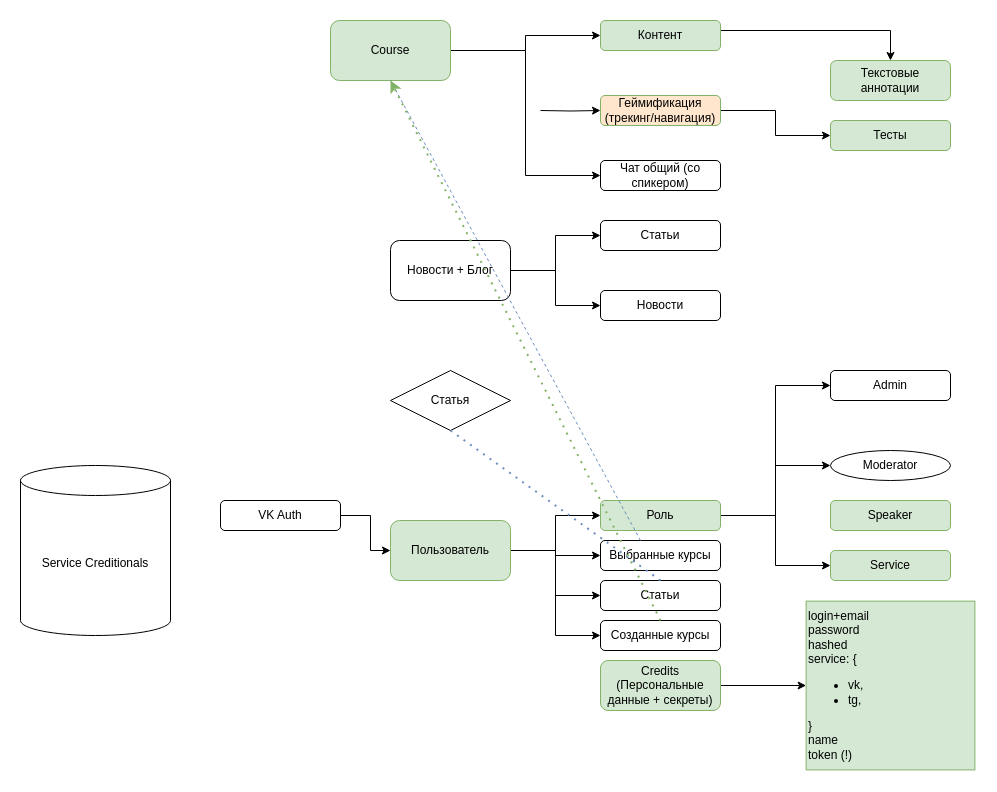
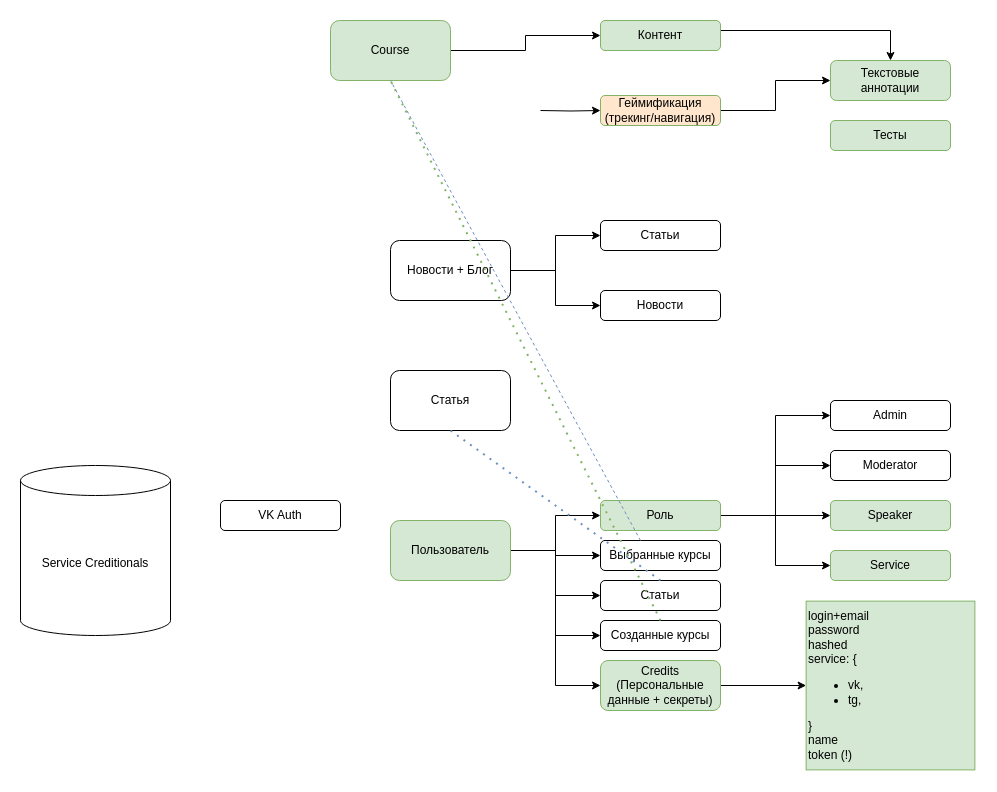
  <mxCell id="0" />
  <mxCell id="1" parent="0" />
  <mxCell id="2" style="edgeStyle=orthogonalEdgeStyle;rounded=0;orthogonalLoop=1;jettySize=auto;html=1;entryX=0;entryY=0.5;entryDx=0;entryDy=0;" edge="1" parent="1" target="10"><mxGeometry relative="1" as="geometry"><mxPoint x="540" y="110" as="sourcePoint" /></mxGeometry></mxCell>
  <mxCell id="3" style="edgeStyle=orthogonalEdgeStyle;rounded=0;orthogonalLoop=1;jettySize=auto;html=1;entryX=0;entryY=0.5;entryDx=0;entryDy=0;" edge="1" parent="1" source="5" target="7"><mxGeometry relative="1" as="geometry" /></mxCell>
- <mxCell id="4" style="edgeStyle=orthogonalEdgeStyle;rounded=0;orthogonalLoop=1;jettySize=auto;html=1;entryX=0;entryY=0.5;entryDx=0;entryDy=0;" edge="1" parent="1" source="5" target="8"><mxGeometry relative="1" as="geometry" /></mxCell>
  <mxCell id="5" value="&lt;div&gt;Course&lt;/div&gt;" style="rounded=1;whiteSpace=wrap;html=1;fillColor=#d5e8d4;strokeColor=#82b366;" vertex="1" parent="1"><mxGeometry x="330" y="20" width="120" height="60" as="geometry" /></mxCell>
  <mxCell id="6" style="edgeStyle=orthogonalEdgeStyle;rounded=0;orthogonalLoop=1;jettySize=auto;html=1;entryX=0.5;entryY=0;entryDx=0;entryDy=0;" edge="1" parent="1" source="7" target="11"><mxGeometry relative="1" as="geometry"><Array as="points"><mxPoint x="890" y="30" /></Array></mxGeometry></mxCell>
  <mxCell id="7" value="Контент" style="rounded=1;whiteSpace=wrap;html=1;fillColor=#d5e8d4;strokeColor=#82b366;" vertex="1" parent="1"><mxGeometry x="600" y="20" width="120" height="30" as="geometry" /></mxCell>
- <mxCell id="8" value="Чат общий (со спикером)" style="rounded=1;whiteSpace=wrap;html=1;" vertex="1" parent="1"><mxGeometry x="600" y="160" width="120" height="30" as="geometry" /></mxCell>
- <mxCell id="9" style="edgeStyle=orthogonalEdgeStyle;rounded=0;orthogonalLoop=1;jettySize=auto;html=1;entryX=0;entryY=0.5;entryDx=0;entryDy=0;" edge="1" parent="1" source="10" target="44"><mxGeometry relative="1" as="geometry" /></mxCell>
+ <mxCell id="9" style="edgeStyle=orthogonalEdgeStyle;rounded=0;orthogonalLoop=1;jettySize=auto;html=1;" edge="1" parent="1" source="10" target="11"><mxGeometry relative="1" as="geometry" /></mxCell>
  <mxCell id="10" value="Геймификация (трекинг/навигация)" style="rounded=1;whiteSpace=wrap;html=1;fillColor=#ffe6cc;strokeColor=#82b366;" vertex="1" parent="1"><mxGeometry x="600" y="95" width="120" height="30" as="geometry" /></mxCell>
  <mxCell id="11" value="Текстовые аннотации" style="rounded=1;whiteSpace=wrap;html=1;fillColor=#d5e8d4;strokeColor=#82b366;" vertex="1" parent="1"><mxGeometry x="830" y="60" width="120" height="40" as="geometry" /></mxCell>
  <mxCell id="12" style="edgeStyle=orthogonalEdgeStyle;rounded=0;orthogonalLoop=1;jettySize=auto;html=1;entryX=0;entryY=0.5;entryDx=0;entryDy=0;" edge="1" parent="1" source="14" target="15"><mxGeometry relative="1" as="geometry" /></mxCell>
  <mxCell id="13" style="edgeStyle=orthogonalEdgeStyle;rounded=0;orthogonalLoop=1;jettySize=auto;html=1;" edge="1" parent="1" source="14" target="16"><mxGeometry relative="1" as="geometry" /></mxCell>
  <mxCell id="14" value="Новости + Блог" style="rounded=1;whiteSpace=wrap;html=1;" vertex="1" parent="1"><mxGeometry x="390" y="240" width="120" height="60" as="geometry" /></mxCell>
  <mxCell id="15" value="Статьи" style="rounded=1;whiteSpace=wrap;html=1;" vertex="1" parent="1"><mxGeometry x="600" y="220" width="120" height="30" as="geometry" /></mxCell>
  <mxCell id="16" value="Новости" style="rounded=1;whiteSpace=wrap;html=1;" vertex="1" parent="1"><mxGeometry x="600" y="290" width="120" height="30" as="geometry" /></mxCell>
  <mxCell id="17" style="edgeStyle=orthogonalEdgeStyle;rounded=0;orthogonalLoop=1;jettySize=auto;html=1;" edge="1" parent="1" source="22" target="29"><mxGeometry relative="1" as="geometry" /></mxCell>
  <mxCell id="18" style="edgeStyle=orthogonalEdgeStyle;rounded=0;orthogonalLoop=1;jettySize=auto;html=1;" edge="1" parent="1" source="22" target="33"><mxGeometry relative="1" as="geometry" /></mxCell>
  <mxCell id="19" style="edgeStyle=orthogonalEdgeStyle;rounded=0;orthogonalLoop=1;jettySize=auto;html=1;entryX=0;entryY=0.5;entryDx=0;entryDy=0;" edge="1" parent="1" source="22" target="35"><mxGeometry relative="1" as="geometry" /></mxCell>
  <mxCell id="20" style="edgeStyle=orthogonalEdgeStyle;rounded=0;orthogonalLoop=1;jettySize=auto;html=1;entryX=0;entryY=0.5;entryDx=0;entryDy=0;" edge="1" parent="1" source="22" target="36"><mxGeometry relative="1" as="geometry" /></mxCell>
+ <mxCell id="21" style="edgeStyle=orthogonalEdgeStyle;rounded=0;orthogonalLoop=1;jettySize=auto;html=1;entryX=0;entryY=0.5;entryDx=0;entryDy=0;" edge="1" parent="1" source="22" target="41"><mxGeometry relative="1" as="geometry" /></mxCell>
  <mxCell id="22" value="Пользователь" style="rounded=1;whiteSpace=wrap;html=1;fillColor=#d5e8d4;strokeColor=#82b366;" vertex="1" parent="1"><mxGeometry x="390" y="520" width="120" height="60" as="geometry" /></mxCell>
- <mxCell id="23" style="edgeStyle=orthogonalEdgeStyle;rounded=0;orthogonalLoop=1;jettySize=auto;html=1;entryX=0;entryY=0.5;entryDx=0;entryDy=0;" edge="1" parent="1" source="24" target="22"><mxGeometry relative="1" as="geometry"><Array as="points"><mxPoint x="370" y="550" /></Array></mxGeometry></mxCell>
  <mxCell id="24" value="VK Auth" style="rounded=1;whiteSpace=wrap;html=1;" vertex="1" parent="1"><mxGeometry x="220" y="500" width="120" height="30" as="geometry" /></mxCell>
+ <mxCell id="25" style="edgeStyle=orthogonalEdgeStyle;rounded=0;orthogonalLoop=1;jettySize=auto;html=1;" edge="1" parent="1" source="29" target="31"><mxGeometry relative="1" as="geometry" /></mxCell>
  <mxCell id="26" style="edgeStyle=orthogonalEdgeStyle;rounded=0;orthogonalLoop=1;jettySize=auto;html=1;entryX=0;entryY=0.5;entryDx=0;entryDy=0;" edge="1" parent="1" source="29" target="30"><mxGeometry relative="1" as="geometry" /></mxCell>
  <mxCell id="27" style="edgeStyle=orthogonalEdgeStyle;rounded=0;orthogonalLoop=1;jettySize=auto;html=1;entryX=0;entryY=0.5;entryDx=0;entryDy=0;" edge="1" parent="1" source="29" target="32"><mxGeometry relative="1" as="geometry" /></mxCell>
  <mxCell id="28" style="edgeStyle=orthogonalEdgeStyle;rounded=0;orthogonalLoop=1;jettySize=auto;html=1;entryX=0;entryY=0.5;entryDx=0;entryDy=0;" edge="1" parent="1" source="29" target="42"><mxGeometry relative="1" as="geometry" /></mxCell>
  <mxCell id="29" value="Роль" style="rounded=1;whiteSpace=wrap;html=1;fillColor=#d5e8d4;strokeColor=#82b366;" vertex="1" parent="1"><mxGeometry x="600" y="500" width="120" height="30" as="geometry" /></mxCell>
- <mxCell id="30" value="Admin" style="rounded=1;whiteSpace=wrap;html=1;" vertex="1" parent="1"><mxGeometry x="830" y="370" width="120" height="30" as="geometry" /></mxCell>
+ <mxCell id="30" value="Admin" style="rounded=1;whiteSpace=wrap;html=1;" vertex="1" parent="1"><mxGeometry x="830" y="400" width="120" height="30" as="geometry" /></mxCell>
  <mxCell id="31" value="Speaker" style="rounded=1;whiteSpace=wrap;html=1;fillColor=#d5e8d4;strokeColor=#82b366;" vertex="1" parent="1"><mxGeometry x="830" y="500" width="120" height="30" as="geometry" /></mxCell>
  <mxCell id="32" value="Service" style="rounded=1;whiteSpace=wrap;html=1;fillColor=#d5e8d4;strokeColor=#82b366;" vertex="1" parent="1"><mxGeometry x="830" y="550" width="120" height="30" as="geometry" /></mxCell>
  <mxCell id="33" value="Выбранные курсы" style="rounded=1;whiteSpace=wrap;html=1;" vertex="1" parent="1"><mxGeometry x="600" y="540" width="120" height="30" as="geometry" /></mxCell>
  <mxCell id="34" value="" style="endArrow=none;dashed=1;html=1;entryX=0.5;entryY=1;entryDx=0;entryDy=0;fillColor=#dae8fc;strokeColor=#6c8ebf;" edge="1" parent="1" target="5"><mxGeometry width="50" height="50" relative="1" as="geometry"><mxPoint x="640" y="540" as="sourcePoint" /><mxPoint x="290" y="350" as="targetPoint" /></mxGeometry></mxCell>
  <mxCell id="35" value="Статьи" style="rounded=1;whiteSpace=wrap;html=1;" vertex="1" parent="1"><mxGeometry x="600" y="580" width="120" height="30" as="geometry" /></mxCell>
  <mxCell id="36" value="Созданные курсы" style="rounded=1;whiteSpace=wrap;html=1;" vertex="1" parent="1"><mxGeometry x="600" y="620" width="120" height="30" as="geometry" /></mxCell>
- <mxCell id="37" value="Статья" style="rhombus;whiteSpace=wrap;html=1;" vertex="1" parent="1"><mxGeometry x="390" y="370" width="120" height="60" as="geometry" /></mxCell>
+ <mxCell id="37" value="Статья" style="rounded=1;whiteSpace=wrap;html=1;" vertex="1" parent="1"><mxGeometry x="390" y="370" width="120" height="60" as="geometry" /></mxCell>
  <mxCell id="38" value="" style="endArrow=none;dashed=1;html=1;dashPattern=1 3;strokeWidth=2;exitX=0.5;exitY=0;exitDx=0;exitDy=0;entryX=0.5;entryY=1;entryDx=0;entryDy=0;fillColor=#dae8fc;strokeColor=#6c8ebf;" edge="1" parent="1" source="35" target="37"><mxGeometry width="50" height="50" relative="1" as="geometry"><mxPoint x="710" y="420" as="sourcePoint" /><mxPoint x="760" y="370" as="targetPoint" /></mxGeometry></mxCell>
- <mxCell id="39" value="" style="endArrow=classic;dashed=1;html=1;dashPattern=1 3;strokeWidth=2;exitX=0.5;exitY=0;exitDx=0;exitDy=0;entryX=0.5;entryY=1;entryDx=0;entryDy=0;fillColor=#d5e8d4;strokeColor=#82b366;" edge="1" parent="1" source="36" target="5"><mxGeometry width="50" height="50" relative="1" as="geometry"><mxPoint x="730" y="650" as="sourcePoint" /><mxPoint x="780" y="600" as="targetPoint" /></mxGeometry></mxCell>
+ <mxCell id="39" value="" style="endArrow=none;dashed=1;html=1;dashPattern=1 3;strokeWidth=2;exitX=0.5;exitY=0;exitDx=0;exitDy=0;entryX=0.5;entryY=1;entryDx=0;entryDy=0;fillColor=#d5e8d4;strokeColor=#82b366;" edge="1" parent="1" source="36" target="5"><mxGeometry width="50" height="50" relative="1" as="geometry"><mxPoint x="730" y="650" as="sourcePoint" /><mxPoint x="780" y="600" as="targetPoint" /></mxGeometry></mxCell>
  <mxCell id="40" style="edgeStyle=orthogonalEdgeStyle;rounded=0;orthogonalLoop=1;jettySize=auto;html=1;entryX=0;entryY=0.5;entryDx=0;entryDy=0;" edge="1" parent="1" source="41" target="43"><mxGeometry relative="1" as="geometry" /></mxCell>
  <mxCell id="41" value="&lt;div&gt;Credits (Персональные данные + секреты)&lt;/div&gt;" style="rounded=1;whiteSpace=wrap;html=1;fillColor=#d5e8d4;strokeColor=#82b366;" vertex="1" parent="1"><mxGeometry x="600" y="660" width="120" height="50" as="geometry" /></mxCell>
- <mxCell id="42" value="Moderator" style="ellipse;whiteSpace=wrap;html=1;" vertex="1" parent="1"><mxGeometry x="830" y="450" width="120" height="30" as="geometry" /></mxCell>
+ <mxCell id="42" value="Moderator" style="rounded=1;whiteSpace=wrap;html=1;" vertex="1" parent="1"><mxGeometry x="830" y="450" width="120" height="30" as="geometry" /></mxCell>
  <mxCell id="43" value="&lt;div align=&quot;left&quot;&gt;login+email&lt;br&gt;password&lt;br&gt;hashed&lt;br&gt;service: {&lt;br&gt;&lt;ul&gt;&lt;li&gt;vk,&lt;/li&gt;&lt;li&gt;tg,&lt;/li&gt;&lt;/ul&gt;}&lt;br&gt;name&lt;br&gt;token (!)&lt;br&gt;&lt;/div&gt;" style="whiteSpace=wrap;html=1;aspect=fixed;fillColor=#d5e8d4;strokeColor=#82b366;align=left;" vertex="1" parent="1"><mxGeometry x="805.63" y="600.63" width="168.75" height="168.75" as="geometry" /></mxCell>
  <mxCell id="44" value="Тесты" style="rounded=1;whiteSpace=wrap;html=1;fillColor=#d5e8d4;strokeColor=#82b366;" vertex="1" parent="1"><mxGeometry x="830" y="120" width="120" height="30" as="geometry" /></mxCell>
  <mxCell id="45" value="Service Creditionals" style="shape=cylinder3;whiteSpace=wrap;html=1;boundedLbl=1;backgroundOutline=1;size=15;rotation=0;" vertex="1" parent="1"><mxGeometry x="20" y="465" width="150" height="170" as="geometry" /></mxCell>
